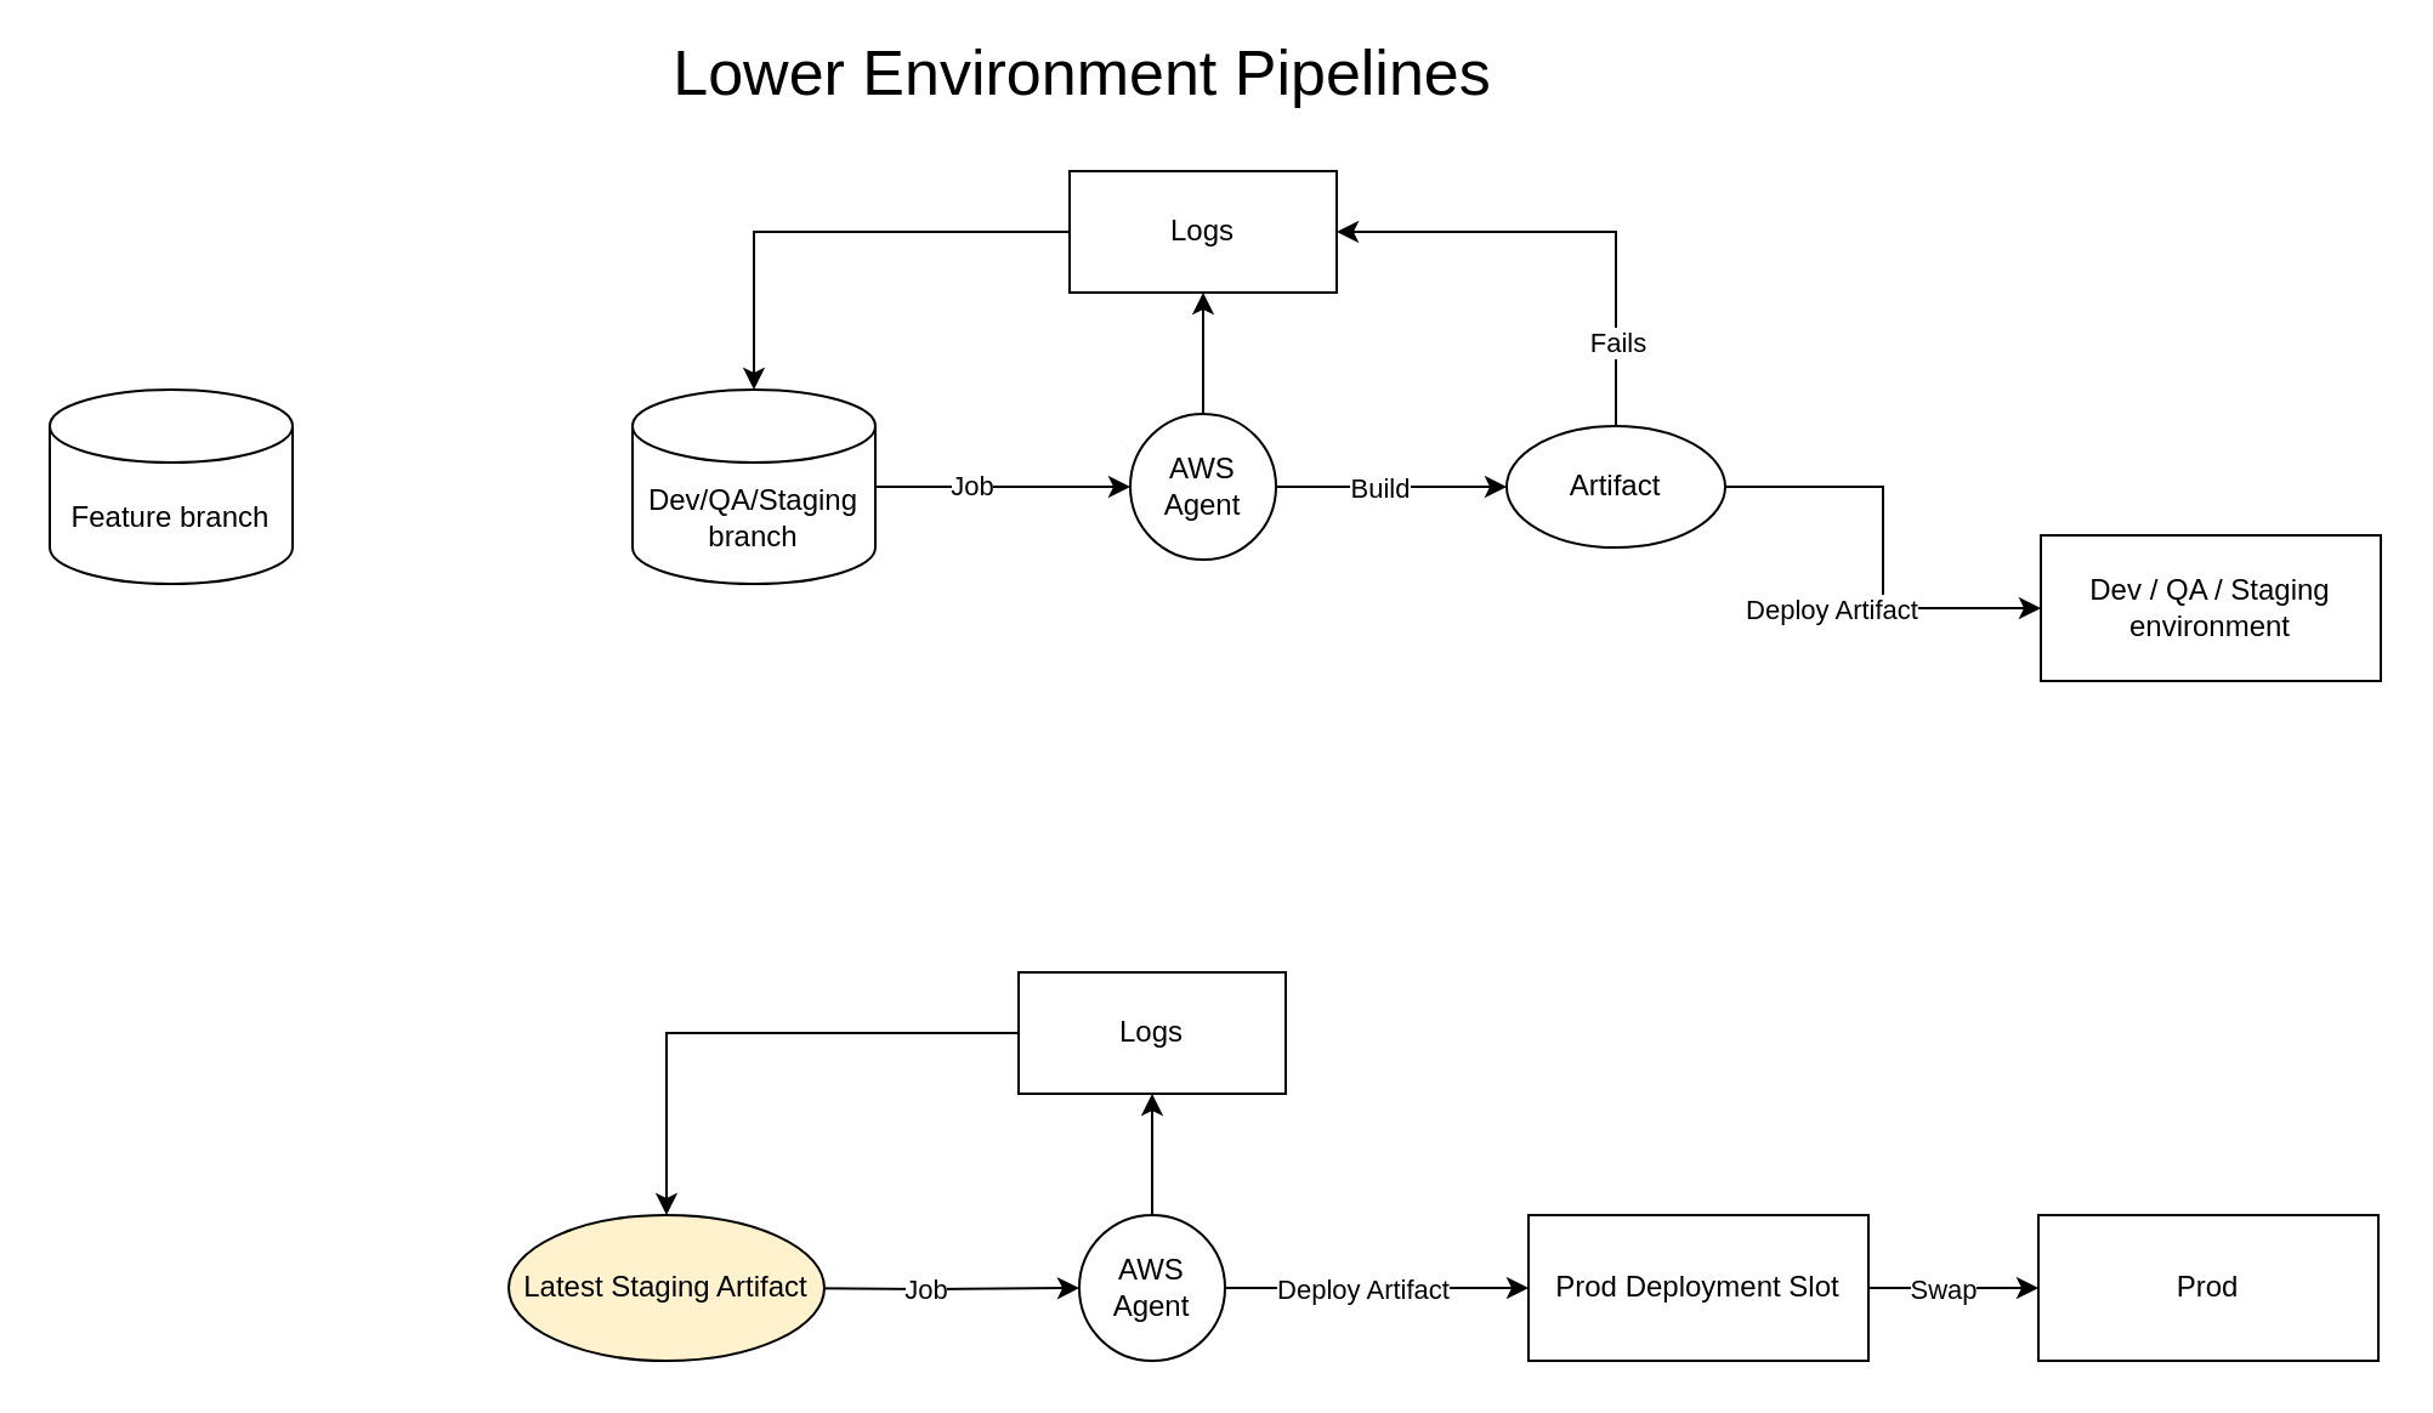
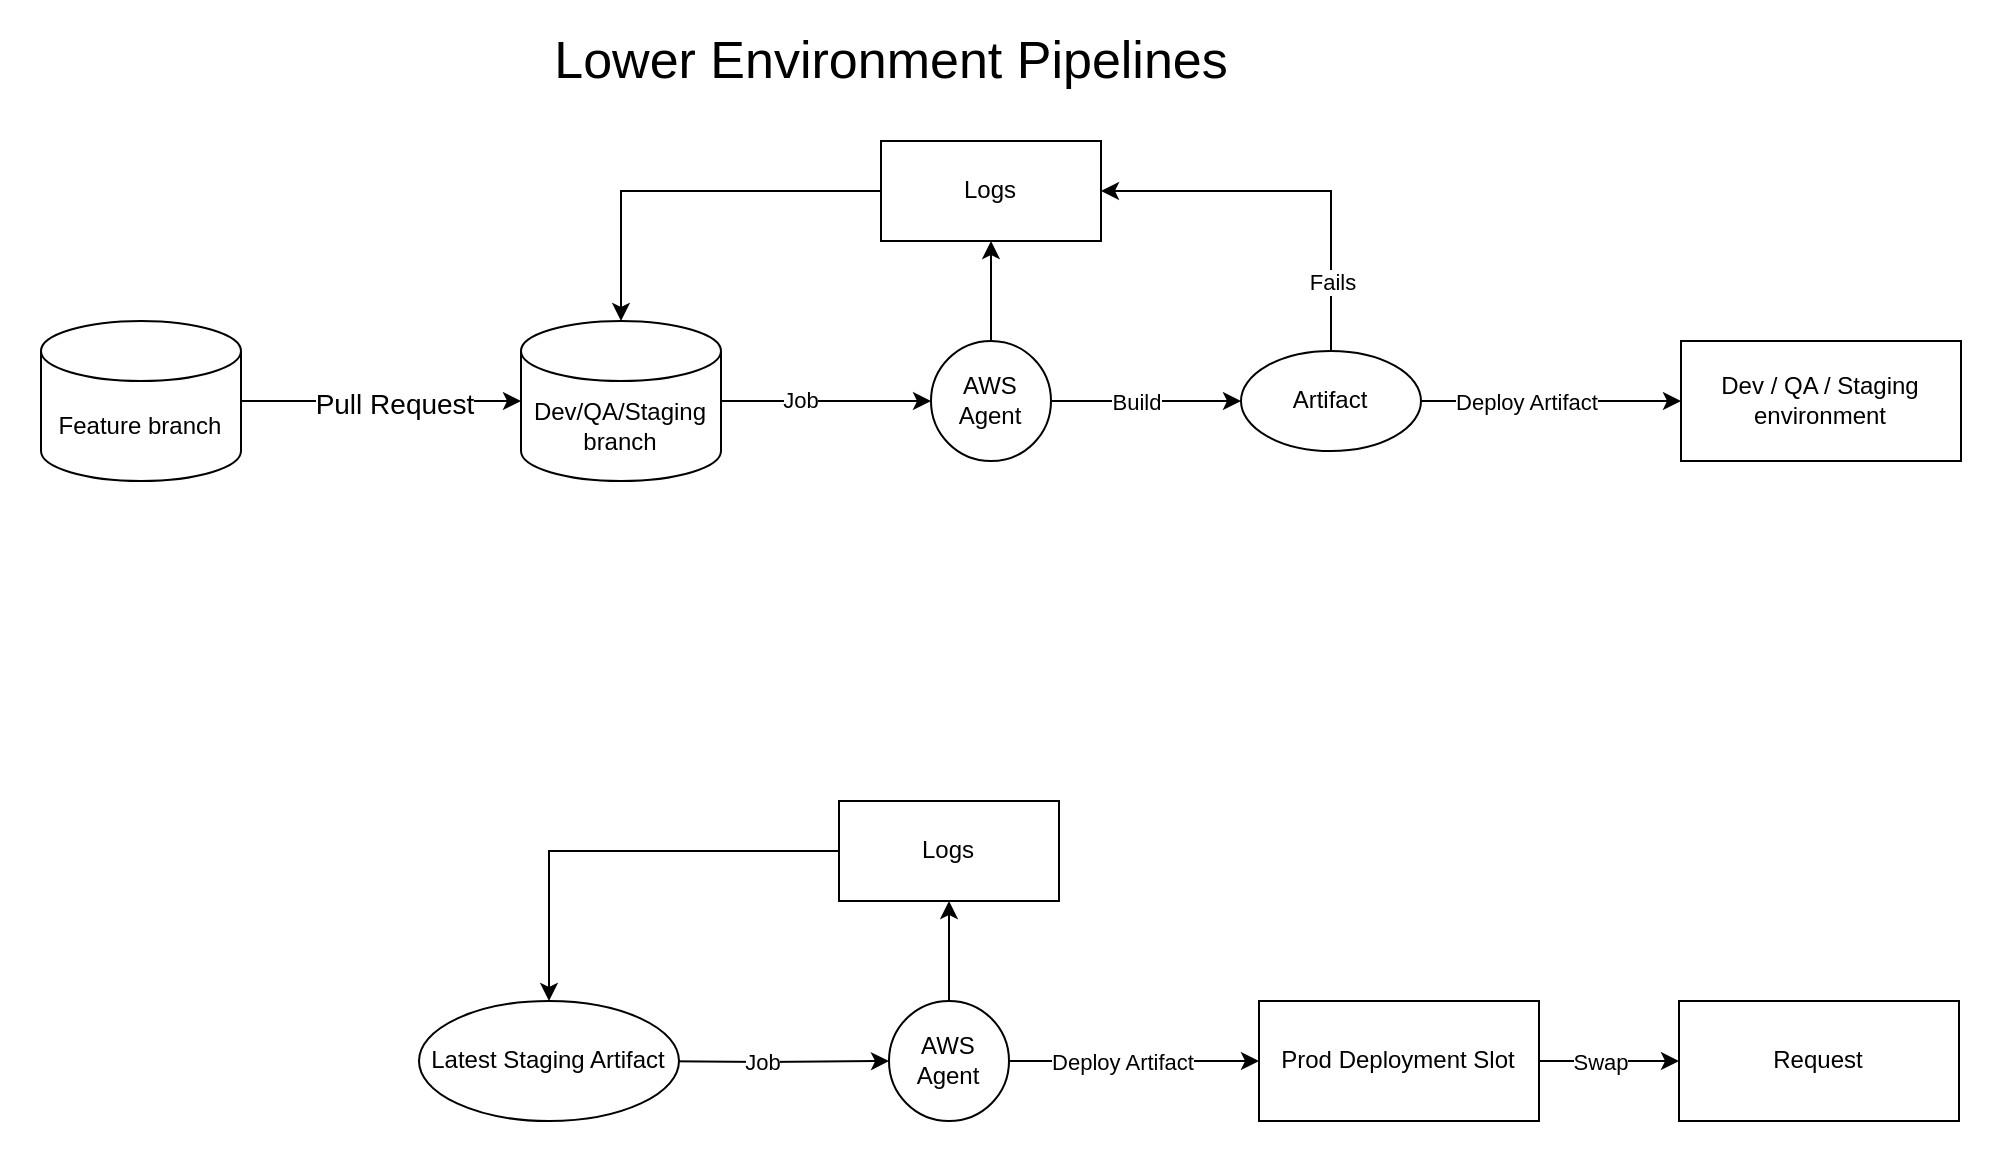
  <mxCell id="0" />
  <mxCell id="1" parent="0" />
  <mxCell id="2" style="edgeStyle=orthogonalEdgeStyle;rounded=0;orthogonalLoop=1;jettySize=auto;html=1;exitX=1;exitY=0.5;exitDx=0;exitDy=0;exitPerimeter=0;entryX=0;entryY=0.5;entryDx=0;entryDy=0;" parent="1" source="4" target="11" edge="1"><mxGeometry relative="1" as="geometry" /></mxCell>
  <mxCell id="3" value="Job" style="edgeLabel;html=1;align=center;verticalAlign=middle;resizable=0;points=[];" parent="2" vertex="1" connectable="0"><mxGeometry x="-0.257" y="1" relative="1" as="geometry"><mxPoint as="offset" /></mxGeometry></mxCell>
  <mxCell id="4" value="Dev/QA/Staging branch" style="shape=cylinder3;whiteSpace=wrap;html=1;boundedLbl=1;backgroundOutline=1;size=15;" parent="1" vertex="1"><mxGeometry x="260" y="160" width="100" height="80" as="geometry" /></mxCell>
  <mxCell id="5" value="" style="edgeStyle=orthogonalEdgeStyle;rounded=0;orthogonalLoop=1;jettySize=auto;html=1;exitX=1;exitY=0.5;exitDx=0;exitDy=0;" parent="1" source="14" target="7" edge="1"><mxGeometry relative="1" as="geometry"><mxPoint x="770" y="200" as="sourcePoint" /></mxGeometry></mxCell>
  <mxCell id="6" value="Deploy Artifact" style="edgeLabel;html=1;align=center;verticalAlign=middle;resizable=0;points=[];" parent="5" vertex="1" connectable="0"><mxGeometry x="0.656" y="2" relative="1" as="geometry"><mxPoint x="-56" y="2" as="offset" /></mxGeometry></mxCell>
- <mxCell id="7" value="Dev / QA / Staging environment" style="whiteSpace=wrap;html=1;" parent="1" vertex="1"><mxGeometry x="840" y="220" width="140" height="60" as="geometry" /></mxCell>
+ <mxCell id="7" value="Dev / QA / Staging environment" style="whiteSpace=wrap;html=1;" parent="1" vertex="1"><mxGeometry x="840" y="170" width="140" height="60" as="geometry" /></mxCell>
  <mxCell id="8" value="" style="edgeStyle=orthogonalEdgeStyle;rounded=0;orthogonalLoop=1;jettySize=auto;html=1;" parent="1" source="11" target="14" edge="1"><mxGeometry relative="1" as="geometry" /></mxCell>
  <mxCell id="9" value="Build" style="edgeLabel;html=1;align=center;verticalAlign=middle;resizable=0;points=[];" parent="8" vertex="1" connectable="0"><mxGeometry x="-0.261" y="-2" relative="1" as="geometry"><mxPoint x="7" y="-2" as="offset" /></mxGeometry></mxCell>
  <mxCell id="10" style="edgeStyle=orthogonalEdgeStyle;rounded=0;orthogonalLoop=1;jettySize=auto;html=1;exitX=0.5;exitY=0;exitDx=0;exitDy=0;entryX=0.5;entryY=1;entryDx=0;entryDy=0;" parent="1" source="11" target="16" edge="1"><mxGeometry relative="1" as="geometry" /></mxCell>
  <mxCell id="11" value="AWS Agent" style="ellipse;whiteSpace=wrap;html=1;aspect=fixed;" parent="1" vertex="1"><mxGeometry x="465" y="170" width="60" height="60" as="geometry" /></mxCell>
  <mxCell id="12" style="edgeStyle=orthogonalEdgeStyle;rounded=0;orthogonalLoop=1;jettySize=auto;html=1;exitX=0.5;exitY=0;exitDx=0;exitDy=0;entryX=1;entryY=0.5;entryDx=0;entryDy=0;" parent="1" source="14" target="16" edge="1"><mxGeometry relative="1" as="geometry" /></mxCell>
  <mxCell id="13" value="Fails" style="edgeLabel;html=1;align=center;verticalAlign=middle;resizable=0;points=[];" parent="12" vertex="1" connectable="0"><mxGeometry x="-0.708" y="1" relative="1" as="geometry"><mxPoint x="1" y="-7" as="offset" /></mxGeometry></mxCell>
  <mxCell id="14" value="Artifact" style="ellipse;whiteSpace=wrap;html=1;" parent="1" vertex="1"><mxGeometry x="620" y="175" width="90" height="50" as="geometry" /></mxCell>
  <mxCell id="15" style="edgeStyle=orthogonalEdgeStyle;rounded=0;orthogonalLoop=1;jettySize=auto;html=1;exitX=0;exitY=0.5;exitDx=0;exitDy=0;entryX=0.5;entryY=0;entryDx=0;entryDy=0;entryPerimeter=0;" parent="1" source="16" target="4" edge="1"><mxGeometry relative="1" as="geometry" /></mxCell>
  <mxCell id="16" value="Logs" style="whiteSpace=wrap;html=1;" parent="1" vertex="1"><mxGeometry x="440" y="70" width="110" height="50" as="geometry" /></mxCell>
  <mxCell id="17" style="edgeStyle=orthogonalEdgeStyle;rounded=0;orthogonalLoop=1;jettySize=auto;html=1;exitX=1;exitY=0.5;exitDx=0;exitDy=0;exitPerimeter=0;entryX=0;entryY=0.5;entryDx=0;entryDy=0;" parent="1" target="25" edge="1"><mxGeometry relative="1" as="geometry"><mxPoint x="319" y="530" as="sourcePoint" /></mxGeometry></mxCell>
  <mxCell id="18" value="Job" style="edgeLabel;html=1;align=center;verticalAlign=middle;resizable=0;points=[];" parent="17" vertex="1" connectable="0"><mxGeometry x="-0.257" y="1" relative="1" as="geometry"><mxPoint x="14" y="1" as="offset" /></mxGeometry></mxCell>
  <mxCell id="19" value="" style="edgeStyle=orthogonalEdgeStyle;rounded=0;orthogonalLoop=1;jettySize=auto;html=1;exitX=1;exitY=0.5;exitDx=0;exitDy=0;" parent="1" source="25" target="23" edge="1"><mxGeometry relative="1" as="geometry"><mxPoint x="689" y="530" as="sourcePoint" /></mxGeometry></mxCell>
  <mxCell id="20" value="Deploy Artifact" style="edgeLabel;html=1;align=center;verticalAlign=middle;resizable=0;points=[];" parent="19" vertex="1" connectable="0"><mxGeometry x="0.656" y="2" relative="1" as="geometry"><mxPoint x="-48" y="2" as="offset" /></mxGeometry></mxCell>
  <mxCell id="21" value="" style="edgeStyle=orthogonalEdgeStyle;rounded=0;orthogonalLoop=1;jettySize=auto;html=1;" parent="1" source="23" target="29" edge="1"><mxGeometry relative="1" as="geometry" /></mxCell>
  <mxCell id="22" value="Swap" style="edgeLabel;html=1;align=center;verticalAlign=middle;resizable=0;points=[];" parent="21" vertex="1" connectable="0"><mxGeometry x="0.133" y="-3" relative="1" as="geometry"><mxPoint x="-10" y="-3" as="offset" /></mxGeometry></mxCell>
  <mxCell id="23" value="Prod&amp;nbsp;&lt;span&gt;Deployment Slot&lt;br&gt;&lt;/span&gt;" style="whiteSpace=wrap;html=1;" parent="1" vertex="1"><mxGeometry x="629" y="500" width="140" height="60" as="geometry" /></mxCell>
  <mxCell id="24" style="edgeStyle=orthogonalEdgeStyle;rounded=0;orthogonalLoop=1;jettySize=auto;html=1;exitX=0.5;exitY=0;exitDx=0;exitDy=0;entryX=0.5;entryY=1;entryDx=0;entryDy=0;" parent="1" source="25" target="27" edge="1"><mxGeometry relative="1" as="geometry" /></mxCell>
  <mxCell id="25" value="AWS Agent" style="ellipse;whiteSpace=wrap;html=1;aspect=fixed;" parent="1" vertex="1"><mxGeometry x="444" y="500" width="60" height="60" as="geometry" /></mxCell>
  <mxCell id="26" style="edgeStyle=orthogonalEdgeStyle;rounded=0;orthogonalLoop=1;jettySize=auto;html=1;exitX=0;exitY=0.5;exitDx=0;exitDy=0;entryX=0.5;entryY=0;entryDx=0;entryDy=0;" parent="1" source="27" target="28" edge="1"><mxGeometry relative="1" as="geometry"><mxPoint x="269" y="490" as="targetPoint" /></mxGeometry></mxCell>
  <mxCell id="27" value="Logs" style="whiteSpace=wrap;html=1;" parent="1" vertex="1"><mxGeometry x="419" y="400" width="110" height="50" as="geometry" /></mxCell>
- <mxCell id="28" value="Latest Staging Artifact" style="ellipse;whiteSpace=wrap;html=1;fillColor=#fff2cc;" parent="1" vertex="1"><mxGeometry x="209" y="500" width="130" height="60" as="geometry" /></mxCell>
- <mxCell id="29" value="Prod" style="whiteSpace=wrap;html=1;" parent="1" vertex="1"><mxGeometry x="839" y="500" width="140" height="60" as="geometry" /></mxCell>
+ <mxCell id="28" value="Latest Staging Artifact" style="ellipse;whiteSpace=wrap;html=1;" parent="1" vertex="1"><mxGeometry x="209" y="500" width="130" height="60" as="geometry" /></mxCell>
+ <mxCell id="29" value="Request" style="whiteSpace=wrap;html=1;" parent="1" vertex="1"><mxGeometry x="839" y="500" width="140" height="60" as="geometry" /></mxCell>
  <mxCell id="30" value="&lt;font style=&quot;font-size: 26px&quot;&gt;Lower Environment Pipelines&lt;/font&gt;" style="text;html=1;align=center;verticalAlign=middle;resizable=0;points=[];autosize=1;strokeColor=none;fillColor=none;" parent="1" vertex="1"><mxGeometry x="270" y="20" width="350" height="20" as="geometry" /></mxCell>
+ <mxCell id="31" style="edgeStyle=orthogonalEdgeStyle;rounded=0;orthogonalLoop=1;jettySize=auto;html=1;exitX=1;exitY=0.5;exitDx=0;exitDy=0;exitPerimeter=0;entryX=0;entryY=0.5;entryDx=0;entryDy=0;entryPerimeter=0;fontSize=26;" parent="1" source="33" target="4" edge="1"><mxGeometry relative="1" as="geometry" /></mxCell>
+ <mxCell id="32" value="&lt;font style=&quot;font-size: 14px&quot;&gt;Pull Request&lt;/font&gt;" style="edgeLabel;html=1;align=center;verticalAlign=middle;resizable=0;points=[];fontSize=26;" parent="31" vertex="1" connectable="0"><mxGeometry x="0.157" y="-1" relative="1" as="geometry"><mxPoint x="-5" y="-4" as="offset" /></mxGeometry></mxCell>
  <mxCell id="33" value="Feature branch" style="shape=cylinder3;whiteSpace=wrap;html=1;boundedLbl=1;backgroundOutline=1;size=15;" parent="1" vertex="1"><mxGeometry x="20" y="160" width="100" height="80" as="geometry" /></mxCell>
